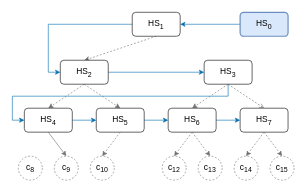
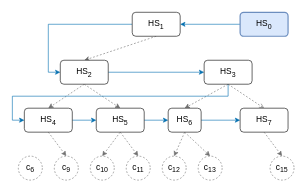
  <mxCell id="0" />
  <mxCell id="1" parent="0" />
  <mxCell id="2" style="rounded=0;orthogonalLoop=1;jettySize=auto;html=1;exitX=0.5;exitY=1;exitDx=0;exitDy=0;entryX=0.5;entryY=0;entryDx=0;entryDy=0;dashed=1;strokeColor=#707070;" edge="1" parent="1" source="4" target="8"><mxGeometry relative="1" as="geometry" /></mxCell>
  <mxCell id="3" style="edgeStyle=orthogonalEdgeStyle;rounded=0;orthogonalLoop=1;jettySize=auto;html=1;entryX=0;entryY=0.5;entryDx=0;entryDy=0;exitX=0;exitY=0.5;exitDx=0;exitDy=0;fillColor=#1ba1e2;strokeColor=#006EAF;" edge="1" parent="1" source="4" target="8"><mxGeometry relative="1" as="geometry" /></mxCell>
  <mxCell id="4" value="&lt;font style=&quot;font-size: 14px;&quot;&gt;HS&lt;sub&gt;1&lt;/sub&gt;&lt;/font&gt;" style="rounded=1;whiteSpace=wrap;html=1;" vertex="1" parent="1"><mxGeometry x="220" y="20" width="80" height="40" as="geometry" /></mxCell>
  <mxCell id="5" style="edgeStyle=orthogonalEdgeStyle;rounded=0;orthogonalLoop=1;jettySize=auto;html=1;exitX=1;exitY=0.5;exitDx=0;exitDy=0;entryX=0;entryY=0.5;entryDx=0;entryDy=0;fillColor=#1ba1e2;strokeColor=#006EAF;" edge="1" parent="1" source="8" target="12"><mxGeometry relative="1" as="geometry" /></mxCell>
  <mxCell id="6" style="rounded=0;orthogonalLoop=1;jettySize=auto;html=1;exitX=0.5;exitY=1;exitDx=0;exitDy=0;entryX=0.5;entryY=0;entryDx=0;entryDy=0;dashed=1;strokeColor=#707070;" edge="1" parent="1" source="8" target="15"><mxGeometry relative="1" as="geometry" /></mxCell>
  <mxCell id="7" style="rounded=0;orthogonalLoop=1;jettySize=auto;html=1;exitX=0.5;exitY=1;exitDx=0;exitDy=0;entryX=0.5;entryY=0;entryDx=0;entryDy=0;dashed=1;strokeColor=#707070;" edge="1" parent="1" source="8" target="19"><mxGeometry relative="1" as="geometry" /></mxCell>
  <mxCell id="8" value="&lt;font style=&quot;font-size: 14px;&quot;&gt;HS&lt;sub&gt;2&lt;/sub&gt;&lt;/font&gt;" style="rounded=1;whiteSpace=wrap;html=1;" vertex="1" parent="1"><mxGeometry x="100" y="100" width="80" height="40" as="geometry" /></mxCell>
  <mxCell id="9" style="rounded=0;orthogonalLoop=1;jettySize=auto;html=1;exitX=0.5;exitY=1;exitDx=0;exitDy=0;entryX=0.5;entryY=0;entryDx=0;entryDy=0;dashed=1;strokeColor=#707070;" edge="1" parent="1" source="12" target="23"><mxGeometry relative="1" as="geometry" /></mxCell>
  <mxCell id="10" style="rounded=0;orthogonalLoop=1;jettySize=auto;html=1;exitX=0.5;exitY=1;exitDx=0;exitDy=0;entryX=0.5;entryY=0;entryDx=0;entryDy=0;dashed=1;strokeColor=#707070;endArrow=open;" edge="1" parent="1" source="12" target="26"><mxGeometry relative="1" as="geometry" /></mxCell>
  <mxCell id="11" style="edgeStyle=orthogonalEdgeStyle;rounded=0;orthogonalLoop=1;jettySize=auto;html=1;entryX=0;entryY=0.5;entryDx=0;entryDy=0;fillColor=#1ba1e2;strokeColor=#006EAF;" edge="1" parent="1" source="12" target="15"><mxGeometry relative="1" as="geometry"><Array as="points"><mxPoint x="380" y="160" /><mxPoint x="20" y="160" /><mxPoint x="20" y="200" /></Array></mxGeometry></mxCell>
  <mxCell id="12" value="&lt;font style=&quot;font-size: 14px;&quot;&gt;HS&lt;sub&gt;3&lt;/sub&gt;&lt;/font&gt;" style="rounded=1;whiteSpace=wrap;html=1;" vertex="1" parent="1"><mxGeometry x="340" y="100" width="80" height="40" as="geometry" /></mxCell>
  <mxCell id="13" style="edgeStyle=orthogonalEdgeStyle;rounded=0;orthogonalLoop=1;jettySize=auto;html=1;exitX=1;exitY=0.5;exitDx=0;exitDy=0;entryX=0;entryY=0.5;entryDx=0;entryDy=0;fillColor=#1ba1e2;strokeColor=#006EAF;" edge="1" parent="1" source="15" target="19"><mxGeometry relative="1" as="geometry" /></mxCell>
- <mxCell id="14" style="rounded=0;orthogonalLoop=1;jettySize=auto;html=1;exitX=0.5;exitY=1;exitDx=0;exitDy=0;entryX=0.5;entryY=0;entryDx=0;entryDy=0;dashed=0;strokeColor=#707070;" edge="1" parent="1" source="15" target="28"><mxGeometry relative="1" as="geometry" /></mxCell>
+ <mxCell id="14" style="rounded=0;orthogonalLoop=1;jettySize=auto;html=1;exitX=0.5;exitY=1;exitDx=0;exitDy=0;entryX=0.5;entryY=0;entryDx=0;entryDy=0;dashed=1;strokeColor=#707070;" edge="1" parent="1" source="15" target="28"><mxGeometry relative="1" as="geometry" /></mxCell>
  <mxCell id="15" value="&lt;font style=&quot;font-size: 14px;&quot;&gt;HS&lt;sub&gt;4&lt;/sub&gt;&lt;/font&gt;" style="rounded=1;whiteSpace=wrap;html=1;" vertex="1" parent="1"><mxGeometry x="40" y="180" width="80" height="40" as="geometry" /></mxCell>
  <mxCell id="16" style="edgeStyle=orthogonalEdgeStyle;rounded=0;orthogonalLoop=1;jettySize=auto;html=1;exitX=1;exitY=0.5;exitDx=0;exitDy=0;entryX=0;entryY=0.5;entryDx=0;entryDy=0;fillColor=#1ba1e2;strokeColor=#006EAF;" edge="1" parent="1" source="19" target="23"><mxGeometry relative="1" as="geometry" /></mxCell>
  <mxCell id="17" style="rounded=0;orthogonalLoop=1;jettySize=auto;html=1;exitX=0.5;exitY=1;exitDx=0;exitDy=0;entryX=0.5;entryY=0;entryDx=0;entryDy=0;dashed=1;strokeColor=#707070;" edge="1" parent="1" source="19" target="29"><mxGeometry relative="1" as="geometry" /></mxCell>
+ <mxCell id="18" style="rounded=0;orthogonalLoop=1;jettySize=auto;html=1;exitX=0.5;exitY=1;exitDx=0;exitDy=0;entryX=0.5;entryY=0;entryDx=0;entryDy=0;dashed=1;strokeColor=#707070;" edge="1" parent="1" source="19" target="30"><mxGeometry relative="1" as="geometry" /></mxCell>
  <mxCell id="19" value="&lt;font style=&quot;font-size: 14px;&quot;&gt;HS&lt;sub&gt;5&lt;/sub&gt;&lt;/font&gt;" style="rounded=1;whiteSpace=wrap;html=1;" vertex="1" parent="1"><mxGeometry x="160" y="180" width="80" height="40" as="geometry" /></mxCell>
  <mxCell id="20" style="edgeStyle=orthogonalEdgeStyle;rounded=0;orthogonalLoop=1;jettySize=auto;html=1;exitX=1;exitY=0.5;exitDx=0;exitDy=0;entryX=0;entryY=0.5;entryDx=0;entryDy=0;fillColor=#1ba1e2;strokeColor=#006EAF;" edge="1" parent="1" source="23" target="26"><mxGeometry relative="1" as="geometry" /></mxCell>
  <mxCell id="21" style="rounded=0;orthogonalLoop=1;jettySize=auto;html=1;exitX=0.5;exitY=1;exitDx=0;exitDy=0;entryX=0.5;entryY=0;entryDx=0;entryDy=0;dashed=1;strokeColor=#707070;" edge="1" parent="1" source="23" target="31"><mxGeometry relative="1" as="geometry" /></mxCell>
  <mxCell id="22" style="rounded=0;orthogonalLoop=1;jettySize=auto;html=1;exitX=0.5;exitY=1;exitDx=0;exitDy=0;entryX=0.5;entryY=0;entryDx=0;entryDy=0;dashed=1;strokeColor=#707070;" edge="1" parent="1" source="23" target="32"><mxGeometry relative="1" as="geometry" /></mxCell>
- <mxCell id="23" value="&lt;font style=&quot;font-size: 14px;&quot;&gt;HS&lt;sub&gt;6&lt;/sub&gt;&lt;/font&gt;" style="rounded=1;whiteSpace=wrap;html=1;" vertex="1" parent="1"><mxGeometry x="280" y="180" width="80" height="40" as="geometry" /></mxCell>
- <mxCell id="24" style="rounded=0;orthogonalLoop=1;jettySize=auto;html=1;exitX=0.5;exitY=1;exitDx=0;exitDy=0;entryX=0.5;entryY=0;entryDx=0;entryDy=0;dashed=1;strokeColor=#707070;" edge="1" parent="1" source="26" target="33"><mxGeometry relative="1" as="geometry" /></mxCell>
+ <mxCell id="23" value="&lt;font style=&quot;font-size: 14px;&quot;&gt;HS&lt;sub&gt;6&lt;/sub&gt;&lt;/font&gt;" style="rounded=1;whiteSpace=wrap;html=1;" vertex="1" parent="1"><mxGeometry x="280" y="180" width="55" height="40" as="geometry" /></mxCell>
  <mxCell id="25" style="rounded=0;orthogonalLoop=1;jettySize=auto;html=1;exitX=0.5;exitY=1;exitDx=0;exitDy=0;entryX=0.5;entryY=0;entryDx=0;entryDy=0;dashed=1;strokeColor=#707070;" edge="1" parent="1" source="26" target="34"><mxGeometry relative="1" as="geometry" /></mxCell>
  <mxCell id="26" value="&lt;font style=&quot;font-size: 14px;&quot;&gt;HS&lt;sub&gt;7&lt;/sub&gt;&lt;/font&gt;" style="rounded=1;whiteSpace=wrap;html=1;" vertex="1" parent="1"><mxGeometry x="400" y="180" width="80" height="40" as="geometry" /></mxCell>
- <mxCell id="27" value="&lt;font style=&quot;font-size: 14px;&quot;&gt;c&lt;sub&gt;8&lt;/sub&gt;&lt;/font&gt;" style="ellipse;whiteSpace=wrap;html=1;aspect=fixed;dashed=1;strokeColor=#707070;" vertex="1" parent="1"><mxGeometry x="30" y="260" width="40" height="40" as="geometry" /></mxCell>
+ <mxCell id="27" value="&lt;font style=&quot;font-size: 14px;&quot;&gt;c&lt;sub&gt;6&lt;/sub&gt;&lt;/font&gt;" style="ellipse;whiteSpace=wrap;html=1;aspect=fixed;dashed=1;strokeColor=#707070;" vertex="1" parent="1"><mxGeometry x="30" y="260" width="40" height="40" as="geometry" /></mxCell>
  <mxCell id="28" value="&lt;font style=&quot;font-size: 14px;&quot;&gt;c&lt;sub&gt;9&lt;/sub&gt;&lt;/font&gt;" style="ellipse;whiteSpace=wrap;html=1;aspect=fixed;dashed=1;strokeColor=#707070;" vertex="1" parent="1"><mxGeometry x="90" y="260" width="40" height="40" as="geometry" /></mxCell>
  <mxCell id="29" value="&lt;font style=&quot;font-size: 14px;&quot;&gt;c&lt;sub&gt;10&lt;/sub&gt;&lt;/font&gt;" style="ellipse;whiteSpace=wrap;html=1;aspect=fixed;dashed=1;strokeColor=#707070;" vertex="1" parent="1"><mxGeometry x="150" y="260" width="40" height="40" as="geometry" /></mxCell>
+ <mxCell id="30" value="&lt;font style=&quot;font-size: 14px;&quot;&gt;c&lt;sub&gt;11&lt;/sub&gt;&lt;/font&gt;" style="ellipse;whiteSpace=wrap;html=1;aspect=fixed;dashed=1;strokeColor=#707070;" vertex="1" parent="1"><mxGeometry x="210" y="260" width="40" height="40" as="geometry" /></mxCell>
  <mxCell id="31" value="&lt;font style=&quot;font-size: 14px;&quot;&gt;c&lt;sub&gt;12&lt;/sub&gt;&lt;/font&gt;" style="ellipse;whiteSpace=wrap;html=1;aspect=fixed;dashed=1;strokeColor=#707070;" vertex="1" parent="1"><mxGeometry x="270" y="260" width="40" height="40" as="geometry" /></mxCell>
  <mxCell id="32" value="&lt;font style=&quot;font-size: 14px;&quot;&gt;c&lt;sub&gt;13&lt;/sub&gt;&lt;/font&gt;" style="ellipse;whiteSpace=wrap;html=1;aspect=fixed;dashed=1;strokeColor=#707070;" vertex="1" parent="1"><mxGeometry x="330" y="260" width="40" height="40" as="geometry" /></mxCell>
- <mxCell id="33" value="&lt;font style=&quot;font-size: 14px;&quot;&gt;c&lt;sub&gt;14&lt;/sub&gt;&lt;/font&gt;" style="ellipse;whiteSpace=wrap;html=1;aspect=fixed;dashed=1;strokeColor=#707070;" vertex="1" parent="1"><mxGeometry x="390" y="260" width="40" height="40" as="geometry" /></mxCell>
  <mxCell id="34" value="&lt;font style=&quot;font-size: 14px;&quot;&gt;c&lt;sub&gt;15&lt;/sub&gt;&lt;/font&gt;" style="ellipse;whiteSpace=wrap;html=1;aspect=fixed;dashed=1;strokeColor=#707070;" vertex="1" parent="1"><mxGeometry x="450" y="260" width="40" height="40" as="geometry" /></mxCell>
  <mxCell id="35" style="edgeStyle=orthogonalEdgeStyle;rounded=0;orthogonalLoop=1;jettySize=auto;html=1;exitX=0;exitY=0.5;exitDx=0;exitDy=0;entryX=1;entryY=0.5;entryDx=0;entryDy=0;fillColor=#1ba1e2;strokeColor=#006EAF;" edge="1" parent="1" source="36" target="4"><mxGeometry relative="1" as="geometry" /></mxCell>
  <mxCell id="36" value="&lt;font style=&quot;font-size: 14px;&quot;&gt;HS&lt;sub&gt;0&lt;/sub&gt;&lt;/font&gt;" style="rounded=1;whiteSpace=wrap;html=1;fillColor=#dae8fc;strokeColor=#6c8ebf;strokeWidth=2;" vertex="1" parent="1"><mxGeometry x="400" y="20" width="80" height="40" as="geometry" /></mxCell>
